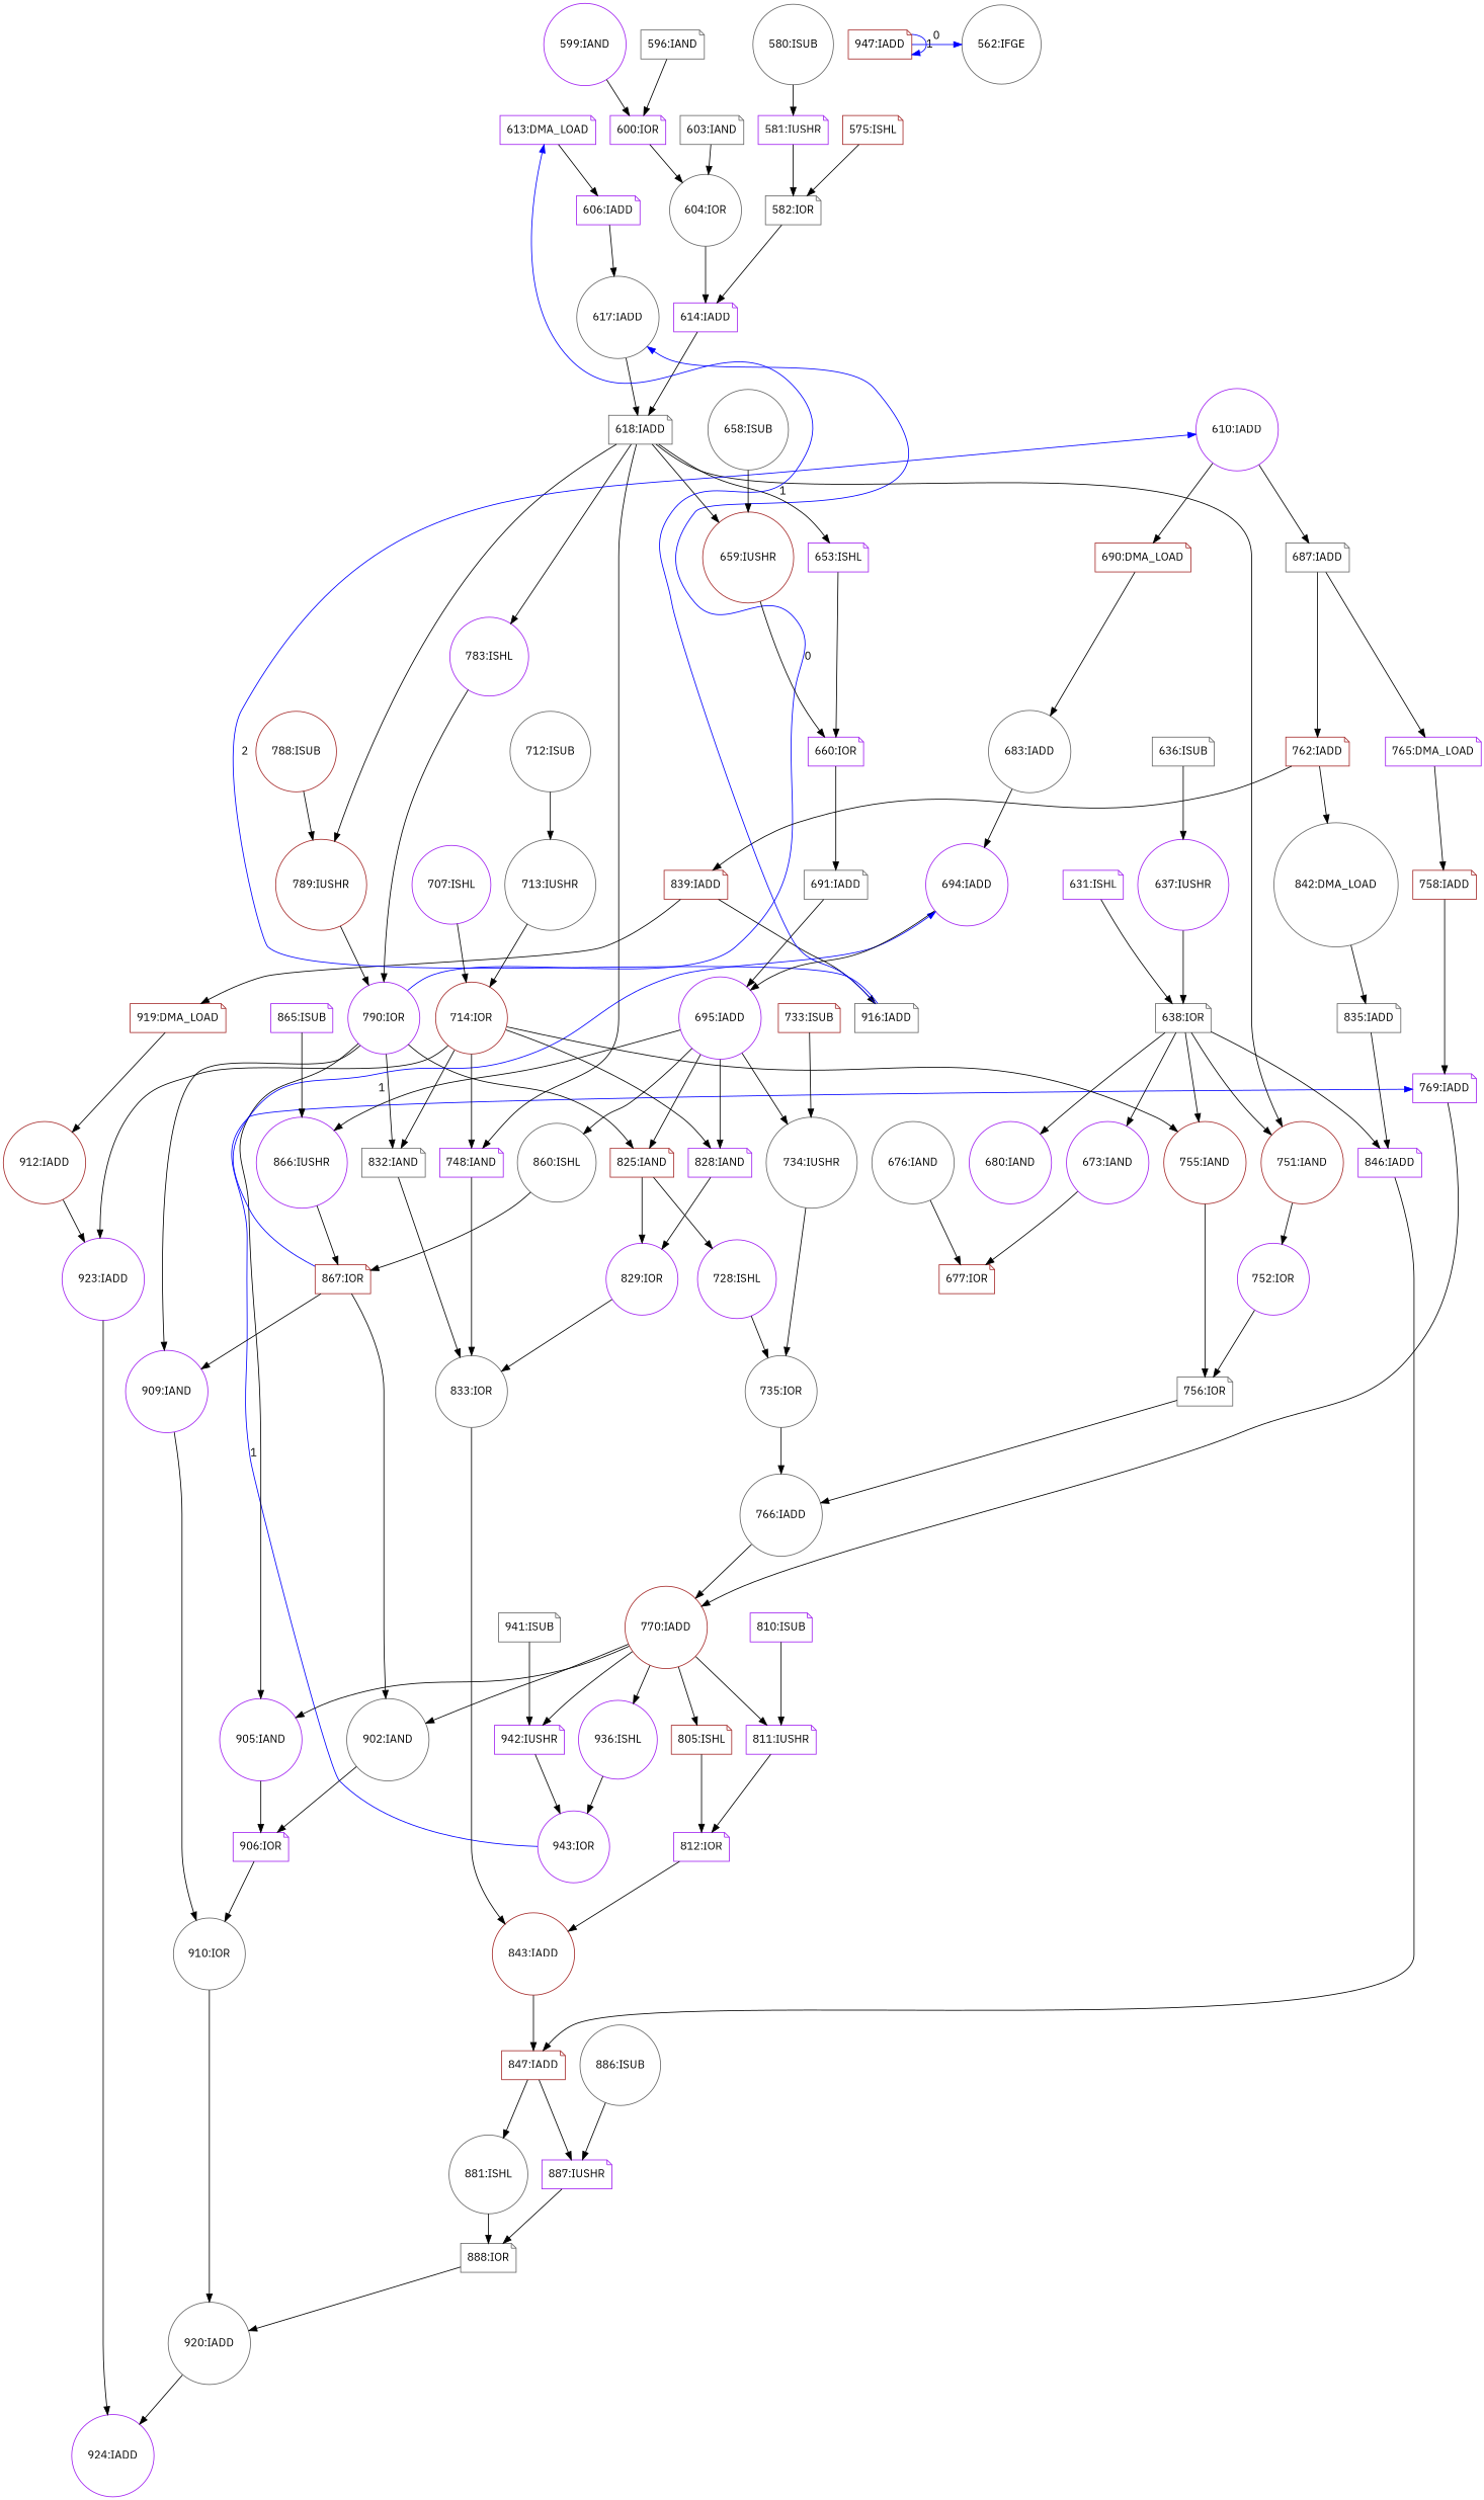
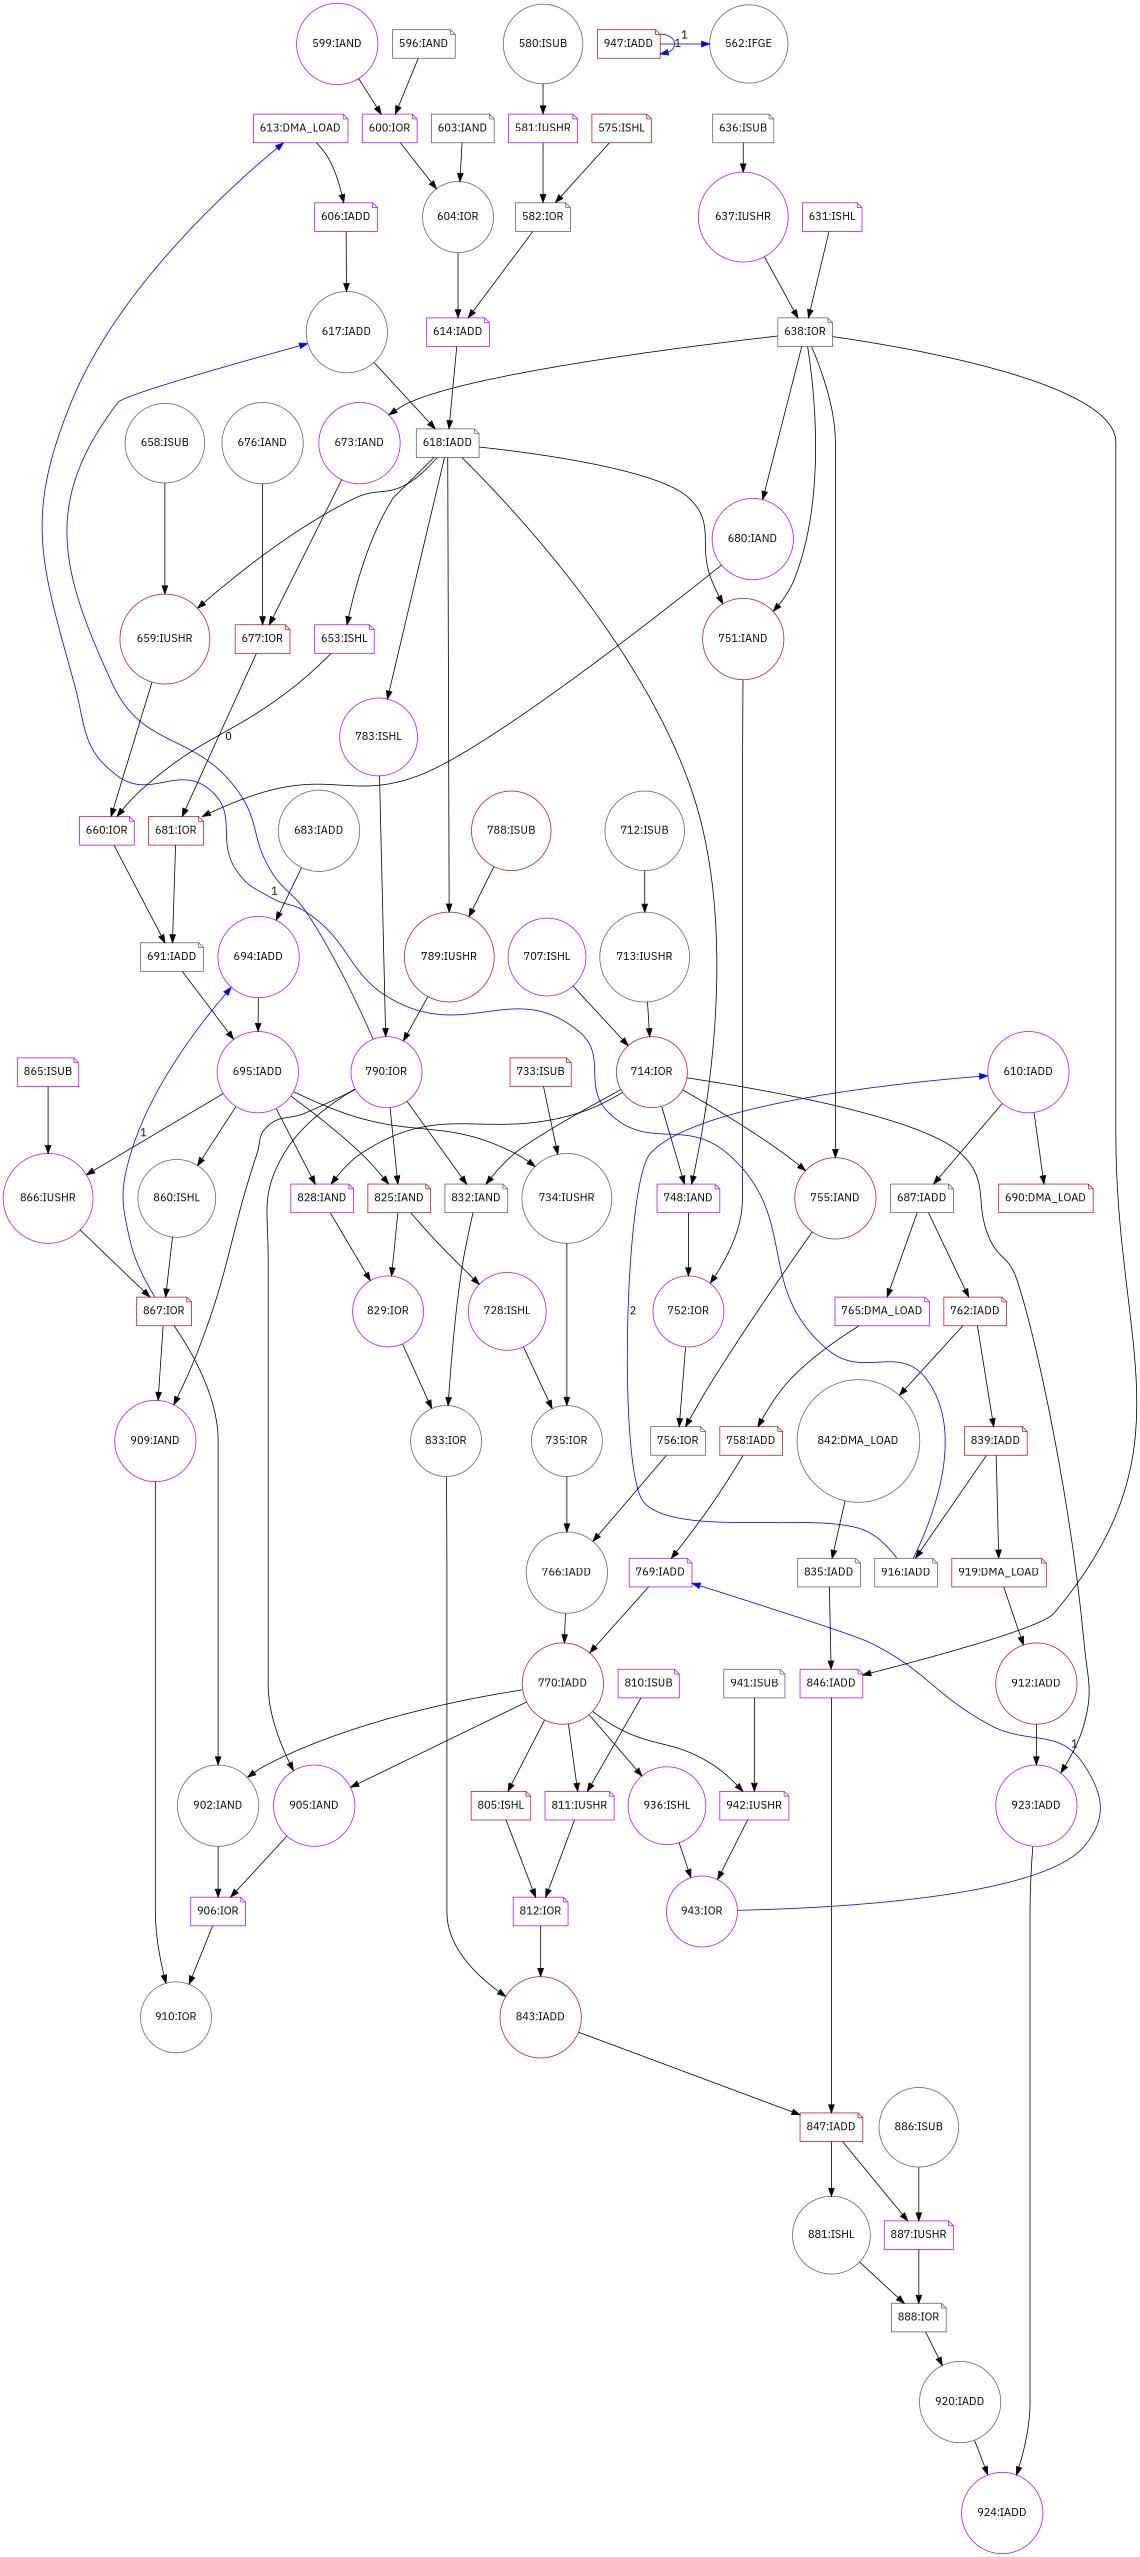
  digraph {
    fontname="IBM Plex Sans"
    node [color=purple fontname="IBM Plex Sans" shape=circle]
    edge [fontname="IBM Plex Sans"]
    n1 [label="943:IOR"]
    n2 [label="769:IADD" shape=note]
    n3 [color=brown label="770:IADD"]
    n4 [label="936:ISHL"]
    n5 [label="942:IUSHR" shape=note]
    n6 [color=gray40 label="881:ISHL"]
    n7 [color=gray40 label="888:IOR" shape=note]
    n8 [color=gray40 label="920:IADD"]
    n9 [color=brown label="847:IADD" shape=note]
    n10 [label="887:IUSHR" shape=note]
    n11 [color=brown label="789:IUSHR"]
    n12 [label="790:IOR"]
    n13 [color=brown label="825:IAND" shape=note]
    n14 [color=gray40 label="832:IAND" shape=note]
    n15 [label="905:IAND"]
    n16 [color=gray40 label="617:IADD"]
    n17 [label="909:IAND"]
    n18 [color=gray40 label="618:IADD" shape=note]
    n19 [color=brown label="751:IAND"]
    n20 [label="653:ISHL" shape=note]
    n21 [color=brown label="659:IUSHR"]
    n22 [label="748:IAND" shape=note]
    n23 [label="783:ISHL"]
    n24 [label="752:IOR"]
    n25 [label="660:IOR" shape=note]
    n26 [color=brown label="788:ISUB"]
    n27 [label="828:IAND" shape=note]
    n28 [label="829:IOR"]
    n29 [color=gray40 label="833:IOR"]
    n30 [label="695:IADD"]
    n31 [color=gray40 label="734:IUSHR"]
    n32 [color=gray40 label="860:ISHL"]
    n33 [label="866:IUSHR"]
    n34 [label="728:ISHL"]
    n35 [color=gray40 label="735:IOR"]
    n36 [color=brown label="867:IOR" shape=note]
    n37 [color=brown label="714:IOR"]
    n38 [label="923:IADD"]
    n39 [color=brown label="755:IAND"]
    n40 [label="924:IADD"]
    n41 [color=gray40 label="756:IOR" shape=note]
    n42 [label="600:IOR" shape=note]
    n43 [color=gray40 label="604:IOR"]
    n44 [label="614:IADD" shape=note]
    n45 [color=gray40 label="596:IAND" shape=note]
    n46 [label="599:IAND"]
    n47 [color=gray40 label="835:IADD" shape=note]
    n48 [label="846:IADD" shape=note]
    n49 [color=gray40 label="842:DMA_LOAD"]
    n50 [color=gray40 label="713:IUSHR"]
    n51 [color=gray40 label="712:ISUB"]
    n52 [label="581:IUSHR" shape=note]
    n53 [color=gray40 label="582:IOR" shape=note]
    n54 [color=gray40 label="580:ISUB"]
    n55 [color=gray40 label="638:IOR" shape=note]
    n56 [label="680:IAND"]
    n57 [label="673:IAND"]
+   n58 [color=brown label="681:IOR" shape=note]
    n59 [color=brown label="677:IOR" shape=note]
    n60 [color=brown label="762:IADD" shape=note]
    n61 [color=brown label="839:IADD" shape=note]
    n62 [color=brown label="919:DMA_LOAD" shape=note]
    n63 [color=gray40 label="916:IADD" shape=note]
    n64 [color=gray40 label="691:IADD" shape=note]
    n65 [label="906:IOR" shape=note]
    n66 [color=gray40 label="910:IOR"]
    n67 [color=brown label="575:ISHL" shape=note]
    n68 [color=gray40 label="766:IADD"]
    n69 [color=brown label="733:ISUB" shape=note]
    n70 [label="765:DMA_LOAD" shape=note]
    n71 [color=brown label="758:IADD" shape=note]
    n72 [color=gray40 label="687:IADD" shape=note]
    n73 [color=brown label="912:IADD"]
    n74 [color=brown label="843:IADD"]
    n75 [label="812:IOR" shape=note]
    n76 [color=gray40 label="683:IADD"]
    n77 [label="694:IADD"]
    n78 [color=brown label="690:DMA_LOAD" shape=note]
    n79 [color=gray40 label="902:IAND"]
    n80 [label="811:IUSHR" shape=note]
    n81 [color=brown label="805:ISHL" shape=note]
    n82 [label="637:IUSHR"]
    n83 [color=gray40 label="636:ISUB" shape=note]
    n84 [label="707:ISHL"]
    n85 [color=gray40 label="658:ISUB"]
    n86 [label="631:ISHL" shape=note]
    n87 [label="610:IADD"]
    n88 [label="613:DMA_LOAD" shape=note]
    n89 [label="606:IADD" shape=note]
    n90 [color=gray40 label="886:ISUB"]
    n91 [color=gray40 label="941:ISUB" shape=note]
    n92 [color=gray40 label="676:IAND"]
    n93 [label="810:ISUB" shape=note]
    n94 [color=gray40 label="603:IAND" shape=note]
    n95 [label="865:ISUB" shape=note]
    n96 [color=brown label="947:IADD" shape=note]
    n97 [color=gray40 label="562:IFGE"]
    n1 -> n2 [color=blue constraint=false label=1]
    n2 -> n3
    n3 -> n4
    n3 -> n5
    n3 -> n15
    n3 -> n79
    n3 -> n80
    n3 -> n81
    n4 -> n1
    n5 -> n1
    n6 -> n7
    n7 -> n8
    n8 -> n40
    n9 -> n6
    n9 -> n10
    n10 -> n7
    n11 -> n12
    n12 -> n13
    n12 -> n14
    n12 -> n15
    n12 -> n16 [color=blue constraint=false label=0]
    n12 -> n17
    n13 -> n28
    n13 -> n34
    n14 -> n29
    n15 -> n65
    n16 -> n18
    n17 -> n66
    n18 -> n11
    n18 -> n19
    n18 -> n20
    n18 -> n21
    n18 -> n22
    n18 -> n23
    n19 -> n24
    n20 -> n25
    n21 -> n25
-   n22 -> n29
+   n22 -> n24
    n23 -> n12
    n24 -> n41
    n25 -> n64
    n26 -> n11
    n27 -> n28
    n28 -> n29
    n29 -> n74
    n30 -> n13
    n30 -> n27
    n30 -> n31
    n30 -> n32
    n30 -> n33
    n31 -> n35
    n32 -> n36
    n33 -> n36
    n34 -> n35
    n35 -> n68
    n36 -> n17
    n36 -> n77 [color=blue constraint=false label=1]
    n36 -> n79
    n37 -> n14
    n37 -> n22
    n37 -> n27
    n37 -> n38
    n37 -> n39
    n38 -> n40
    n39 -> n41
    n41 -> n68
    n42 -> n43
    n43 -> n44
    n44 -> n18
    n45 -> n42
    n46 -> n42
    n47 -> n48
    n48 -> n9
    n49 -> n47
    n50 -> n37
    n51 -> n50
    n52 -> n53
    n53 -> n44
    n54 -> n52
    n55 -> n19
    n55 -> n39
    n55 -> n48
    n55 -> n56
    n55 -> n57
+   n56 -> n58
    n57 -> n59
+   n58 -> n64
+   n59 -> n58
    n60 -> n49
    n60 -> n61
    n61 -> n62
    n61 -> n63
    n62 -> n73
    n63 -> n87 [color=blue constraint=false label=2]
    n63 -> n88 [color=blue constraint=false label=1]
    n64 -> n30
    n65 -> n66
-   n66 -> n8
    n67 -> n53
    n68 -> n3
    n69 -> n31
    n70 -> n71
    n71 -> n2
    n72 -> n60
    n72 -> n70
    n73 -> n38
    n74 -> n9
    n75 -> n74
    n76 -> n77
    n77 -> n30
-   n78 -> n76
    n79 -> n65
    n80 -> n75
    n81 -> n75
    n82 -> n55
    n83 -> n82
    n84 -> n37
    n85 -> n21
    n86 -> n55
    n87 -> n72
    n87 -> n78
    n88 -> n89
    n89 -> n16
    n90 -> n10
    n91 -> n5
    n92 -> n59
    n93 -> n80
    n94 -> n43
    n95 -> n33
    n96 -> n96 [color=blue constraint=false label=1]
-   n96 -> n97 [color=blue constraint=false label=0]
+   n96 -> n97 [color=blue constraint=false label=1]
  }
